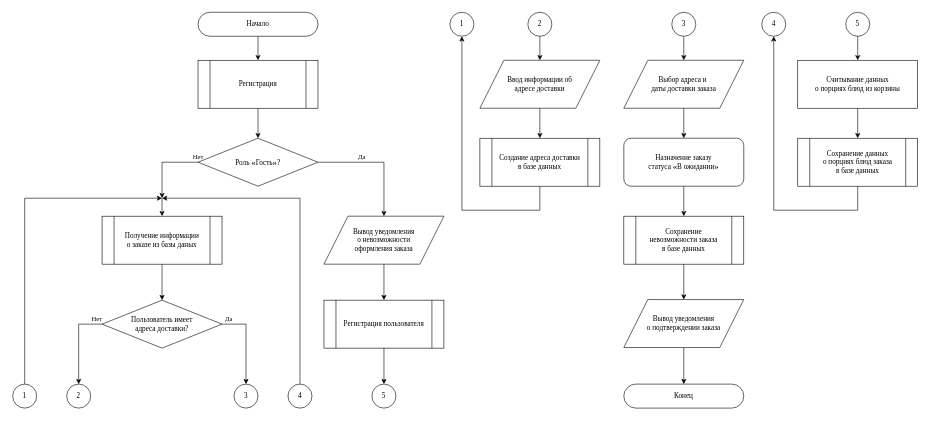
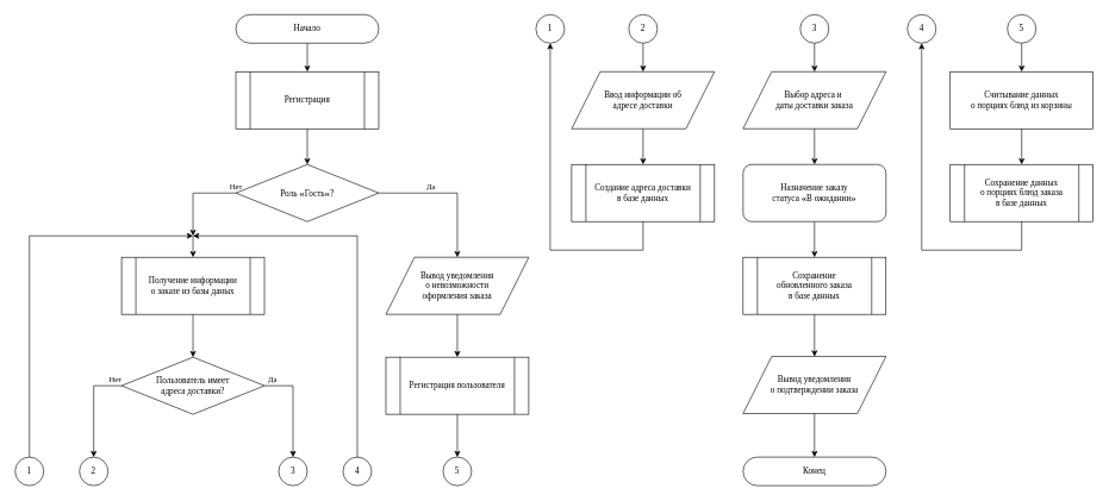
  <mxCell id="0" />
  <mxCell id="1" parent="0" />
  <mxCell id="2" style="edgeStyle=orthogonalEdgeStyle;rounded=0;orthogonalLoop=1;jettySize=auto;html=1;fontFamily=Times New Roman;" parent="1" source="3" target="42" edge="1"><mxGeometry relative="1" as="geometry" /></mxCell>
  <mxCell id="3" value="Вывод уведомления&lt;div&gt;о невозможности&lt;/div&gt;&lt;div&gt;оформления заказа&lt;/div&gt;" style="shape=parallelogram;perimeter=parallelogramPerimeter;whiteSpace=wrap;html=1;fixedSize=1;fillColor=none;size=40;fontFamily=Times New Roman;" parent="1" vertex="1"><mxGeometry x="539" y="360" width="200" height="80" as="geometry" /></mxCell>
  <mxCell id="4" style="edgeStyle=orthogonalEdgeStyle;rounded=0;orthogonalLoop=1;jettySize=auto;html=1;fontFamily=Times New Roman;" parent="1" source="5" target="40" edge="1"><mxGeometry relative="1" as="geometry" /></mxCell>
  <mxCell id="5" value="Считывание данных&lt;div&gt;&lt;span style=&quot;background-color: initial;&quot;&gt;о порциях блюд из корзины&lt;/span&gt;&lt;/div&gt;" style="rounded=0;whiteSpace=wrap;html=1;fillColor=none;fontFamily=Times New Roman;" parent="1" vertex="1"><mxGeometry x="1329" y="100" width="200" height="80" as="geometry" /></mxCell>
  <mxCell id="6" style="edgeStyle=orthogonalEdgeStyle;rounded=0;orthogonalLoop=1;jettySize=auto;html=1;fontFamily=Times New Roman;" parent="1" source="51" edge="1"><mxGeometry relative="1" as="geometry"><mxPoint x="269" y="330" as="targetPoint" /><Array as="points"><mxPoint x="40" y="330" /></Array><mxPoint x="9" y="630" as="sourcePoint" /></mxGeometry></mxCell>
  <mxCell id="7" style="edgeStyle=orthogonalEdgeStyle;rounded=0;orthogonalLoop=1;jettySize=auto;html=1;" parent="1" source="8" target="49" edge="1"><mxGeometry relative="1" as="geometry"><mxPoint x="759" y="130" as="targetPoint" /><Array as="points"><mxPoint x="899" y="350" /><mxPoint x="769" y="350" /></Array></mxGeometry></mxCell>
  <mxCell id="8" value="Создание адреса доставки&lt;div&gt;в базе данных&lt;/div&gt;" style="shape=process;whiteSpace=wrap;html=1;backgroundOutline=1;fillColor=none;fontFamily=Times New Roman;" parent="1" vertex="1"><mxGeometry x="799" y="230" width="200" height="80" as="geometry" /></mxCell>
  <mxCell id="9" style="edgeStyle=orthogonalEdgeStyle;rounded=0;orthogonalLoop=1;jettySize=auto;html=1;fontFamily=Times New Roman;" parent="1" source="10" target="24" edge="1"><mxGeometry relative="1" as="geometry" /></mxCell>
  <mxCell id="10" value="Получение информации&lt;div&gt;о заказе из базы даных&lt;/div&gt;" style="shape=process;whiteSpace=wrap;html=1;backgroundOutline=1;fillColor=none;fontFamily=Times New Roman;" parent="1" vertex="1"><mxGeometry x="169" y="360" width="200" height="80" as="geometry" /></mxCell>
  <mxCell id="11" style="edgeStyle=orthogonalEdgeStyle;rounded=0;orthogonalLoop=1;jettySize=auto;html=1;fontFamily=Times New Roman;" parent="1" source="43" target="16" edge="1"><mxGeometry relative="1" as="geometry"><mxPoint x="419" y="180" as="sourcePoint" /></mxGeometry></mxCell>
  <mxCell id="12" style="edgeStyle=orthogonalEdgeStyle;rounded=0;orthogonalLoop=1;jettySize=auto;html=1;fontFamily=Times New Roman;" parent="1" source="16" target="3" edge="1"><mxGeometry relative="1" as="geometry" /></mxCell>
  <mxCell id="13" value="Да" style="edgeLabel;html=1;align=center;verticalAlign=middle;resizable=0;points=[];fontFamily=Times New Roman;" parent="12" vertex="1" connectable="0"><mxGeometry x="-0.023" y="1" relative="1" as="geometry"><mxPoint x="-26" y="-9" as="offset" /></mxGeometry></mxCell>
  <mxCell id="14" style="edgeStyle=orthogonalEdgeStyle;rounded=0;orthogonalLoop=1;jettySize=auto;html=1;fontFamily=Times New Roman;" parent="1" source="16" edge="1"><mxGeometry relative="1" as="geometry"><Array as="points"><mxPoint x="269" y="270" /></Array><mxPoint x="269" y="330" as="targetPoint" /></mxGeometry></mxCell>
  <mxCell id="15" value="Нет" style="edgeLabel;html=1;align=center;verticalAlign=middle;resizable=0;points=[];fontFamily=Times New Roman;" parent="14" vertex="1" connectable="0"><mxGeometry x="-0.622" relative="1" as="geometry"><mxPoint x="22" y="-10" as="offset" /></mxGeometry></mxCell>
  <mxCell id="16" value="Роль&amp;nbsp;&lt;span style=&quot;font-size:11.0pt;line-height:115%;&lt;br/&gt;font-family:&amp;quot;Calibri&amp;quot;,sans-serif;mso-ascii-theme-font:minor-latin;mso-fareast-font-family:&lt;br/&gt;Calibri;mso-fareast-theme-font:minor-latin;mso-hansi-theme-font:minor-latin;&lt;br/&gt;mso-bidi-font-family:&amp;quot;Times New Roman&amp;quot;;mso-bidi-theme-font:minor-bidi;&lt;br/&gt;mso-ansi-language:RU;mso-fareast-language:EN-US;mso-bidi-language:AR-SA&quot;&gt;«&lt;/span&gt;Гость&lt;span style=&quot;font-size:11.0pt;line-height:115%;&lt;br/&gt;font-family:&amp;quot;Calibri&amp;quot;,sans-serif;mso-ascii-theme-font:minor-latin;mso-fareast-font-family:&lt;br/&gt;Calibri;mso-fareast-theme-font:minor-latin;mso-hansi-theme-font:minor-latin;&lt;br/&gt;mso-bidi-font-family:&amp;quot;Times New Roman&amp;quot;;mso-bidi-theme-font:minor-bidi;&lt;br/&gt;mso-ansi-language:RU;mso-fareast-language:EN-US;mso-bidi-language:AR-SA&quot;&gt;»&lt;/span&gt;?" style="rhombus;whiteSpace=wrap;html=1;fillColor=none;fontFamily=Times New Roman;" parent="1" vertex="1"><mxGeometry x="329" y="230" width="200" height="80" as="geometry" /></mxCell>
  <mxCell id="17" style="edgeStyle=orthogonalEdgeStyle;rounded=0;orthogonalLoop=1;jettySize=auto;html=1;fontFamily=Times New Roman;" parent="1" source="18" target="32" edge="1"><mxGeometry relative="1" as="geometry" /></mxCell>
  <mxCell id="18" value="Назначение заказу&lt;div&gt;статуса&amp;nbsp;&lt;span style=&quot;font-size: 14.667px; background-color: initial;&quot;&gt;«&lt;/span&gt;&lt;span style=&quot;background-color: initial;&quot;&gt;В ожидании&lt;/span&gt;&lt;span style=&quot;font-size: 14.667px; background-color: initial;&quot;&gt;»&lt;/span&gt;&lt;/div&gt;" style="whiteSpace=wrap;html=1;fillColor=none;fontFamily=Times New Roman;rounded=1;" parent="1" vertex="1"><mxGeometry x="1039" y="230" width="200" height="80" as="geometry" /></mxCell>
  <mxCell id="19" value="Выбор адреса и&amp;nbsp;&lt;div&gt;даты доставки заказа&lt;/div&gt;" style="shape=parallelogram;perimeter=parallelogramPerimeter;whiteSpace=wrap;html=1;fixedSize=1;fillColor=none;size=40;fontFamily=Times New Roman;" parent="1" vertex="1"><mxGeometry x="1039" y="100" width="200" height="80" as="geometry" /></mxCell>
  <mxCell id="20" style="edgeStyle=orthogonalEdgeStyle;rounded=0;orthogonalLoop=1;jettySize=auto;html=1;fontFamily=Times New Roman;" parent="1" source="24" target="50" edge="1"><mxGeometry relative="1" as="geometry" /></mxCell>
  <mxCell id="21" value="Нет" style="edgeLabel;html=1;align=center;verticalAlign=middle;resizable=0;points=[];fontFamily=Times New Roman;" parent="20" vertex="1" connectable="0"><mxGeometry x="0.254" relative="1" as="geometry"><mxPoint x="29" y="-58" as="offset" /></mxGeometry></mxCell>
  <mxCell id="22" style="edgeStyle=orthogonalEdgeStyle;rounded=0;orthogonalLoop=1;jettySize=auto;html=1;fontFamily=Times New Roman;" parent="1" source="24" target="33" edge="1"><mxGeometry relative="1" as="geometry"><Array as="points"><mxPoint x="409" y="540" /></Array></mxGeometry></mxCell>
  <mxCell id="23" value="Да" style="edgeLabel;html=1;align=center;verticalAlign=middle;resizable=0;points=[];fontFamily=Times New Roman;" parent="22" vertex="1" connectable="0"><mxGeometry x="0.568" y="-1" relative="1" as="geometry"><mxPoint x="-29" y="-80" as="offset" /></mxGeometry></mxCell>
  <mxCell id="24" value="Пользователь имеет&lt;div&gt;адреса доставки?&lt;/div&gt;" style="rhombus;whiteSpace=wrap;html=1;fillColor=none;fontFamily=Times New Roman;" parent="1" vertex="1"><mxGeometry x="169" y="500" width="200" height="80" as="geometry" /></mxCell>
  <mxCell id="25" style="edgeStyle=orthogonalEdgeStyle;rounded=0;orthogonalLoop=1;jettySize=auto;html=1;fontFamily=Times New Roman;" parent="1" source="26" target="8" edge="1"><mxGeometry relative="1" as="geometry" /></mxCell>
  <mxCell id="26" value="Ввод информации об&lt;div&gt;адресе доставки&lt;/div&gt;" style="shape=parallelogram;perimeter=parallelogramPerimeter;whiteSpace=wrap;html=1;fixedSize=1;fillColor=none;size=40;fontFamily=Times New Roman;" parent="1" vertex="1"><mxGeometry x="799" y="100" width="200" height="80" as="geometry" /></mxCell>
  <mxCell id="27" style="edgeStyle=orthogonalEdgeStyle;rounded=0;orthogonalLoop=1;jettySize=auto;html=1;fontFamily=Times New Roman;" parent="1" source="28" target="43" edge="1"><mxGeometry relative="1" as="geometry"><mxPoint x="419" y="100" as="targetPoint" /></mxGeometry></mxCell>
  <mxCell id="28" value="Начало" style="rounded=1;whiteSpace=wrap;html=1;arcSize=50;fillColor=none;fontFamily=Times New Roman;" parent="1" vertex="1"><mxGeometry x="329" y="20" width="200" height="40" as="geometry" /></mxCell>
  <mxCell id="29" value="Конец" style="rounded=1;whiteSpace=wrap;html=1;arcSize=50;fillColor=none;fontFamily=Times New Roman;" parent="1" vertex="1"><mxGeometry x="1039" y="640" width="200" height="40" as="geometry" /></mxCell>
  <mxCell id="30" style="edgeStyle=orthogonalEdgeStyle;rounded=0;orthogonalLoop=1;jettySize=auto;html=1;fontFamily=Times New Roman;" parent="1" source="19" target="18" edge="1"><mxGeometry relative="1" as="geometry"><mxPoint x="1139" y="240" as="sourcePoint" /></mxGeometry></mxCell>
  <mxCell id="31" style="edgeStyle=orthogonalEdgeStyle;rounded=0;orthogonalLoop=1;jettySize=auto;html=1;fontFamily=Times New Roman;" parent="1" source="32" target="37" edge="1"><mxGeometry relative="1" as="geometry" /></mxCell>
- <mxCell id="32" value="Сохранение&lt;div&gt;невозможности заказа&lt;/div&gt;&lt;div&gt;в базе данных&lt;/div&gt;" style="shape=process;whiteSpace=wrap;html=1;backgroundOutline=1;fillColor=none;fontFamily=Times New Roman;" parent="1" vertex="1"><mxGeometry x="1039" y="360" width="200" height="80" as="geometry" /></mxCell>
+ <mxCell id="32" value="Сохранение&lt;div&gt;обновленного заказа&lt;/div&gt;&lt;div&gt;в базе данных&lt;/div&gt;" style="shape=process;whiteSpace=wrap;html=1;backgroundOutline=1;fillColor=none;fontFamily=Times New Roman;" parent="1" vertex="1"><mxGeometry x="1039" y="360" width="200" height="80" as="geometry" /></mxCell>
  <mxCell id="33" value="3" style="ellipse;whiteSpace=wrap;html=1;aspect=fixed;fillColor=none;fontFamily=Times New Roman;" parent="1" vertex="1"><mxGeometry x="389" y="640" width="40" height="40" as="geometry" /></mxCell>
  <mxCell id="34" style="edgeStyle=orthogonalEdgeStyle;rounded=0;orthogonalLoop=1;jettySize=auto;html=1;fontFamily=Times New Roman;" parent="1" source="35" target="19" edge="1"><mxGeometry relative="1" as="geometry" /></mxCell>
  <mxCell id="35" value="3" style="ellipse;whiteSpace=wrap;html=1;aspect=fixed;fillColor=none;fontFamily=Times New Roman;" parent="1" vertex="1"><mxGeometry x="1119" y="20" width="40" height="40" as="geometry" /></mxCell>
  <mxCell id="36" style="edgeStyle=orthogonalEdgeStyle;rounded=0;orthogonalLoop=1;jettySize=auto;html=1;fontFamily=Times New Roman;" parent="1" source="37" target="29" edge="1"><mxGeometry relative="1" as="geometry" /></mxCell>
  <mxCell id="37" value="Вывод&amp;nbsp;&lt;span style=&quot;background-color: initial;&quot;&gt;уведомления&lt;/span&gt;&lt;div&gt;&lt;div&gt;о подтверждении&amp;nbsp;&lt;span style=&quot;background-color: initial;&quot;&gt;заказа&lt;/span&gt;&lt;/div&gt;&lt;/div&gt;" style="shape=parallelogram;perimeter=parallelogramPerimeter;whiteSpace=wrap;html=1;fixedSize=1;fillColor=none;size=40;fontFamily=Times New Roman;" parent="1" vertex="1"><mxGeometry x="1039" y="499" width="200" height="80" as="geometry" /></mxCell>
  <mxCell id="38" style="edgeStyle=orthogonalEdgeStyle;rounded=0;orthogonalLoop=1;jettySize=auto;html=1;fontFamily=Times New Roman;" parent="1" source="52" edge="1"><mxGeometry relative="1" as="geometry"><mxPoint x="269" y="330" as="targetPoint" /><Array as="points"><mxPoint x="499" y="330" /></Array></mxGeometry></mxCell>
  <mxCell id="39" style="edgeStyle=orthogonalEdgeStyle;rounded=0;orthogonalLoop=1;jettySize=auto;html=1;" parent="1" source="40" target="46" edge="1"><mxGeometry relative="1" as="geometry"><Array as="points"><mxPoint x="1429" y="350" /><mxPoint x="1289" y="350" /></Array></mxGeometry></mxCell>
  <mxCell id="40" value="Сохранение данных&lt;div&gt;о порциях блюд&amp;nbsp;&lt;span style=&quot;background-color: initial;&quot;&gt;заказа&lt;/span&gt;&lt;/div&gt;&lt;div&gt;&lt;span style=&quot;background-color: initial;&quot;&gt;в базе данных&lt;/span&gt;&lt;/div&gt;" style="shape=process;whiteSpace=wrap;html=1;backgroundOutline=1;fillColor=none;fontFamily=Times New Roman;" parent="1" vertex="1"><mxGeometry x="1329" y="230" width="200" height="80" as="geometry" /></mxCell>
  <mxCell id="41" style="edgeStyle=orthogonalEdgeStyle;rounded=0;orthogonalLoop=1;jettySize=auto;html=1;fontFamily=Times New Roman;" parent="1" source="42" target="53" edge="1"><mxGeometry relative="1" as="geometry"><Array as="points" /></mxGeometry></mxCell>
  <mxCell id="42" value="Регистрация пользователя" style="shape=process;whiteSpace=wrap;html=1;backgroundOutline=1;fillColor=none;fontFamily=Times New Roman;" parent="1" vertex="1"><mxGeometry x="539" y="500" width="200" height="80" as="geometry" /></mxCell>
  <mxCell id="43" value="Регистрация" style="shape=process;whiteSpace=wrap;html=1;backgroundOutline=1;fillColor=none;fontFamily=Times New Roman;" parent="1" vertex="1"><mxGeometry x="329" y="100" width="200" height="80" as="geometry" /></mxCell>
  <mxCell id="44" style="edgeStyle=orthogonalEdgeStyle;rounded=0;orthogonalLoop=1;jettySize=auto;html=1;" parent="1" source="45" target="26" edge="1"><mxGeometry relative="1" as="geometry" /></mxCell>
  <mxCell id="45" value="2" style="ellipse;whiteSpace=wrap;html=1;aspect=fixed;fillColor=none;fontFamily=Times New Roman;" parent="1" vertex="1"><mxGeometry x="879" y="20" width="40" height="40" as="geometry" /></mxCell>
  <mxCell id="46" value="4" style="ellipse;whiteSpace=wrap;html=1;aspect=fixed;fillColor=none;fontFamily=Times New Roman;" parent="1" vertex="1"><mxGeometry x="1269" y="20" width="40" height="40" as="geometry" /></mxCell>
  <mxCell id="47" style="edgeStyle=orthogonalEdgeStyle;rounded=0;orthogonalLoop=1;jettySize=auto;html=1;" parent="1" source="48" target="5" edge="1"><mxGeometry relative="1" as="geometry" /></mxCell>
  <mxCell id="48" value="5" style="ellipse;whiteSpace=wrap;html=1;aspect=fixed;fillColor=none;fontFamily=Times New Roman;" parent="1" vertex="1"><mxGeometry x="1409" y="20" width="40" height="40" as="geometry" /></mxCell>
  <mxCell id="49" value="1" style="ellipse;whiteSpace=wrap;html=1;aspect=fixed;fillColor=none;fontFamily=Times New Roman;" parent="1" vertex="1"><mxGeometry x="749" y="20" width="40" height="40" as="geometry" /></mxCell>
  <mxCell id="50" value="2" style="ellipse;whiteSpace=wrap;html=1;aspect=fixed;fillColor=none;fontFamily=Times New Roman;" parent="1" vertex="1"><mxGeometry x="110" y="640" width="40" height="40" as="geometry" /></mxCell>
  <mxCell id="51" value="1" style="ellipse;whiteSpace=wrap;html=1;aspect=fixed;fillColor=none;fontFamily=Times New Roman;" parent="1" vertex="1"><mxGeometry x="20" y="640" width="40" height="40" as="geometry" /></mxCell>
  <mxCell id="52" value="4" style="ellipse;whiteSpace=wrap;html=1;aspect=fixed;fillColor=none;fontFamily=Times New Roman;" parent="1" vertex="1"><mxGeometry x="479" y="640" width="40" height="40" as="geometry" /></mxCell>
  <mxCell id="53" value="5" style="ellipse;whiteSpace=wrap;html=1;aspect=fixed;fillColor=none;fontFamily=Times New Roman;" parent="1" vertex="1"><mxGeometry x="619" y="640" width="40" height="40" as="geometry" /></mxCell>
  <mxCell id="54" style="edgeStyle=orthogonalEdgeStyle;rounded=0;orthogonalLoop=1;jettySize=auto;html=1;fontFamily=Times New Roman;" parent="1" target="10" edge="1"><mxGeometry relative="1" as="geometry"><mxPoint x="479" y="190" as="targetPoint" /><Array as="points"><mxPoint x="269" y="350" /><mxPoint x="269" y="350" /></Array><mxPoint x="269" y="330" as="sourcePoint" /></mxGeometry></mxCell>
